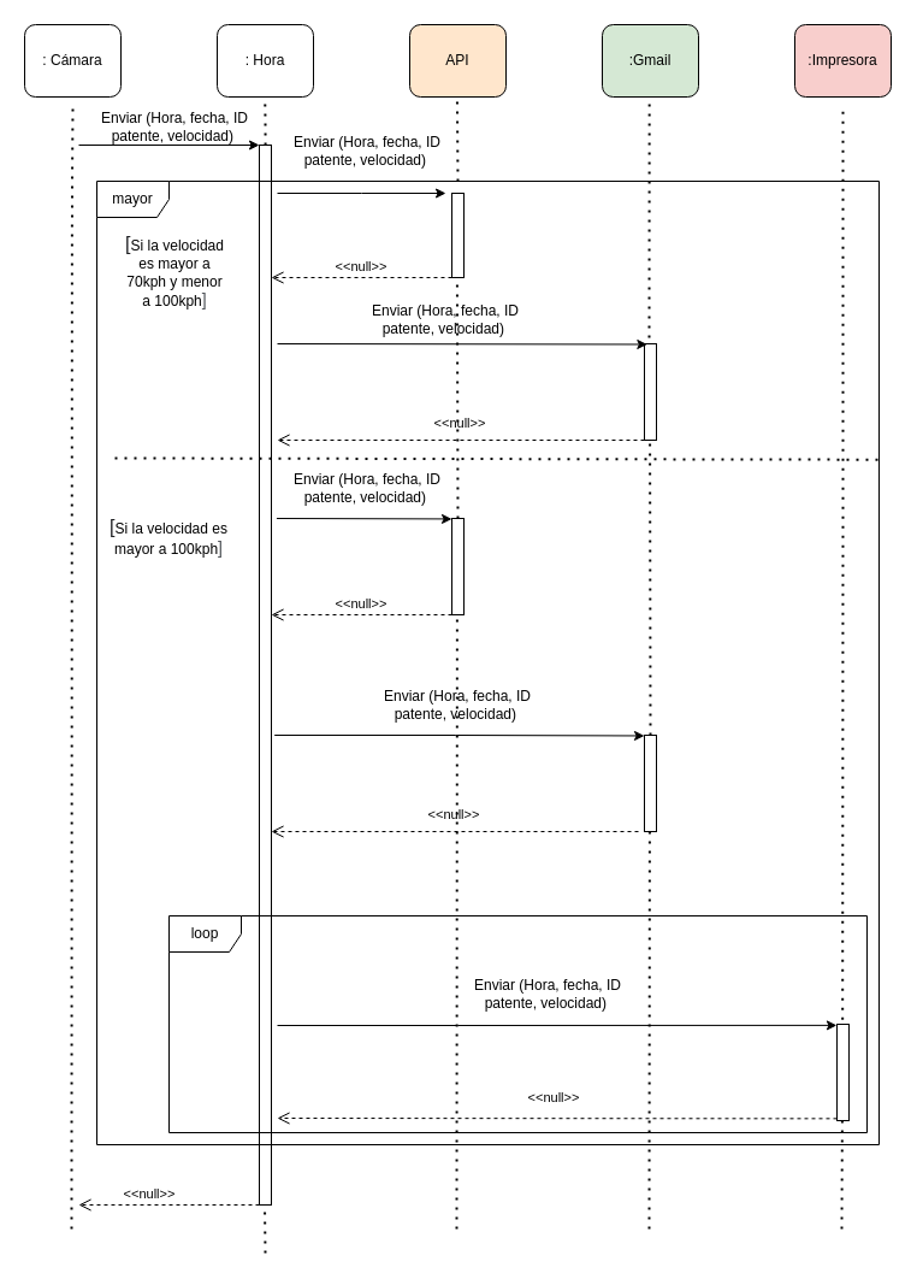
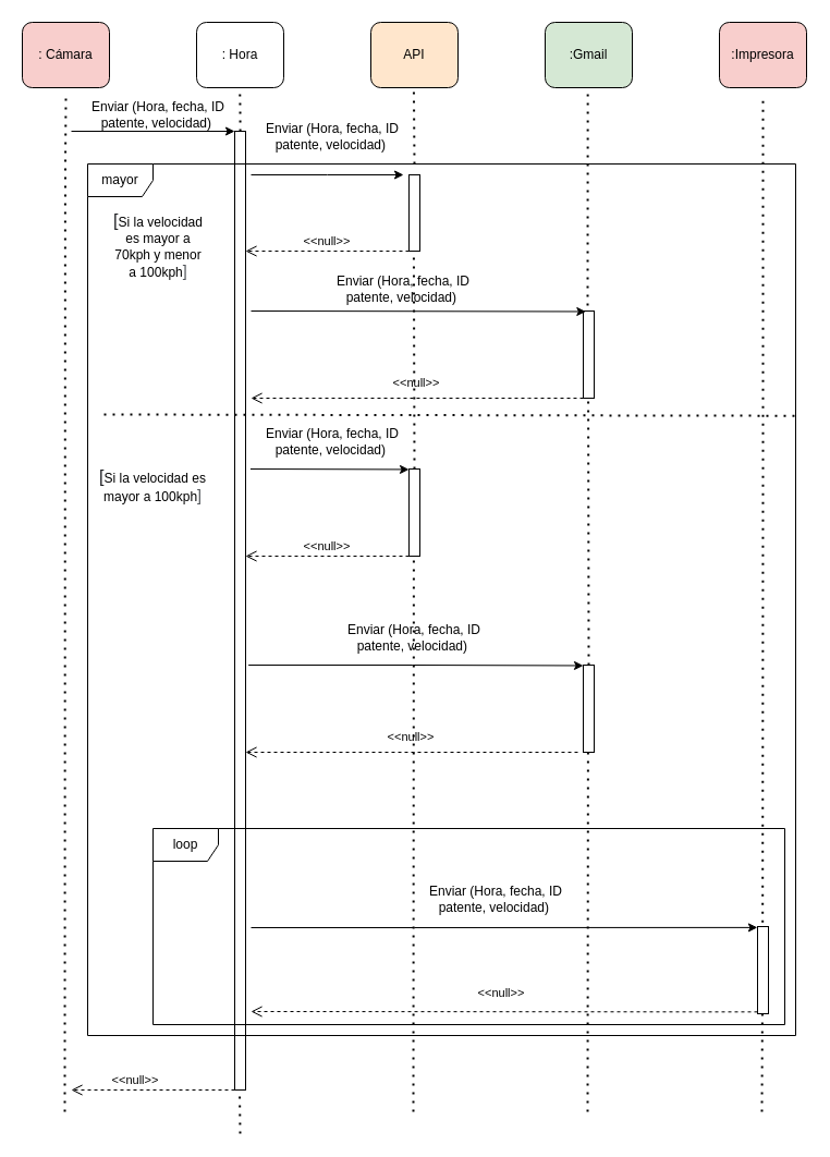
  <mxCell id="0" />
  <mxCell id="1" parent="0" />
- <mxCell id="2" value=": Cámara" style="rounded=1;whiteSpace=wrap;html=1;" parent="1" vertex="1"><mxGeometry x="20" y="20" width="80" height="60" as="geometry" /></mxCell>
+ <mxCell id="2" value=": Cámara" style="rounded=1;whiteSpace=wrap;html=1;fillColor=#f8cecc;" parent="1" vertex="1"><mxGeometry x="20" y="20" width="80" height="60" as="geometry" /></mxCell>
  <mxCell id="3" value=": Hora" style="rounded=1;whiteSpace=wrap;html=1;" parent="1" vertex="1"><mxGeometry x="180" y="20" width="80" height="60" as="geometry" /></mxCell>
  <mxCell id="4" value="API" style="rounded=1;whiteSpace=wrap;html=1;fillColor=#ffe6cc;" parent="1" vertex="1"><mxGeometry x="340" y="20" width="80" height="60" as="geometry" /></mxCell>
  <mxCell id="5" value=":Impresora" style="rounded=1;whiteSpace=wrap;html=1;fillColor=#f8cecc;" parent="1" vertex="1"><mxGeometry x="660" y="20" width="80" height="60" as="geometry" /></mxCell>
  <mxCell id="6" value=":Gmail" style="rounded=1;whiteSpace=wrap;html=1;fillColor=#d5e8d4;" parent="1" vertex="1"><mxGeometry x="500" y="20" width="80" height="60" as="geometry" /></mxCell>
  <mxCell id="7" value="" style="rounded=0;whiteSpace=wrap;html=1;" parent="1" vertex="1"><mxGeometry x="215" y="120" width="10" height="880" as="geometry" /></mxCell>
  <mxCell id="8" value="" style="endArrow=none;dashed=1;html=1;dashPattern=1 3;strokeWidth=2;rounded=0;" parent="1" edge="1"><mxGeometry width="50" height="50" relative="1" as="geometry"><mxPoint x="220.09" y="120" as="sourcePoint" /><mxPoint x="219.69" y="80" as="targetPoint" /><Array as="points"><mxPoint x="220" y="100" /></Array></mxGeometry></mxCell>
  <mxCell id="9" value="" style="endArrow=classic;html=1;rounded=0;entryX=0;entryY=0;entryDx=0;entryDy=0;" parent="1" target="7" edge="1"><mxGeometry width="50" height="50" relative="1" as="geometry"><mxPoint x="65" y="120" as="sourcePoint" /><mxPoint x="135" y="120" as="targetPoint" /></mxGeometry></mxCell>
  <mxCell id="10" value="Enviar (Hora, fecha, ID patente, velocidad)&amp;nbsp;" style="text;html=1;strokeColor=none;fillColor=none;align=center;verticalAlign=middle;whiteSpace=wrap;rounded=0;" parent="1" vertex="1"><mxGeometry x="75" y="90" width="140" height="30" as="geometry" /></mxCell>
  <mxCell id="11" value="" style="html=1;points=[];perimeter=orthogonalPerimeter;" parent="1" vertex="1"><mxGeometry x="375" y="160" width="10" height="70" as="geometry" /></mxCell>
  <mxCell id="12" value="Enviar (Hora, fecha, ID patente, velocidad)&amp;nbsp;" style="text;html=1;strokeColor=none;fillColor=none;align=center;verticalAlign=middle;whiteSpace=wrap;rounded=0;" parent="1" vertex="1"><mxGeometry x="235" y="110" width="140" height="30" as="geometry" /></mxCell>
  <mxCell id="13" value="" style="endArrow=classic;html=1;rounded=0;" parent="1" edge="1"><mxGeometry width="50" height="50" relative="1" as="geometry"><mxPoint x="230" y="160" as="sourcePoint" /><mxPoint x="370" y="160" as="targetPoint" /><Array as="points"><mxPoint x="300" y="160" /></Array></mxGeometry></mxCell>
  <mxCell id="14" value="&lt;span style=&quot;color: rgb(32, 33, 36); font-family: arial, sans-serif; font-size: 16px; text-align: left; background-color: rgb(255, 255, 255);&quot;&gt;[&lt;/span&gt;Si la velocidad es mayor a 70kph y menor a 100kph&lt;span style=&quot;color: rgb(77, 81, 86); font-family: arial, sans-serif; font-size: 14px; text-align: left; background-color: rgb(255, 255, 255);&quot;&gt;]&lt;/span&gt;" style="text;html=1;strokeColor=none;fillColor=none;align=center;verticalAlign=middle;whiteSpace=wrap;rounded=0;" parent="1" vertex="1"><mxGeometry x="100" y="210" width="90" height="30" as="geometry" /></mxCell>
  <mxCell id="15" value="&lt;&lt;null&gt;&gt;" style="verticalAlign=bottom;endArrow=open;dashed=1;endSize=8;exitX=0;exitY=0.95;shadow=0;strokeWidth=1;" parent="1" edge="1"><mxGeometry relative="1" as="geometry"><mxPoint x="225" y="230" as="targetPoint" /><mxPoint x="375" y="230" as="sourcePoint" /></mxGeometry></mxCell>
  <mxCell id="16" value="" style="html=1;points=[];perimeter=orthogonalPerimeter;" parent="1" vertex="1"><mxGeometry x="535" y="285" width="10" height="80" as="geometry" /></mxCell>
  <mxCell id="17" value="" style="endArrow=classic;html=1;rounded=0;entryX=0.233;entryY=0.006;entryDx=0;entryDy=0;entryPerimeter=0;" parent="1" target="16" edge="1"><mxGeometry width="50" height="50" relative="1" as="geometry"><mxPoint x="230" y="285" as="sourcePoint" /><mxPoint x="530" y="270" as="targetPoint" /></mxGeometry></mxCell>
  <mxCell id="18" value="Enviar (Hora, fecha, ID patente, velocidad)&amp;nbsp;" style="text;html=1;strokeColor=none;fillColor=none;align=center;verticalAlign=middle;whiteSpace=wrap;rounded=0;" parent="1" vertex="1"><mxGeometry x="300" y="250" width="140" height="30" as="geometry" /></mxCell>
  <mxCell id="19" value="&lt;&lt;null&gt;&gt;" style="verticalAlign=bottom;endArrow=open;dashed=1;endSize=8;shadow=0;strokeWidth=1;" parent="1" edge="1"><mxGeometry y="-5" relative="1" as="geometry"><mxPoint x="230" y="365" as="targetPoint" /><mxPoint x="535" y="365" as="sourcePoint" /><Array as="points"><mxPoint x="475" y="365" /></Array><mxPoint as="offset" /></mxGeometry></mxCell>
  <mxCell id="20" value="&lt;span style=&quot;color: rgb(32, 33, 36); font-family: arial, sans-serif; font-size: 16px; text-align: left; background-color: rgb(255, 255, 255);&quot;&gt;[&lt;/span&gt;Si la velocidad es mayor a 100kph&lt;span style=&quot;color: rgb(77, 81, 86); font-family: arial, sans-serif; font-size: 14px; text-align: left; background-color: rgb(255, 255, 255);&quot;&gt;]&lt;/span&gt;" style="text;html=1;strokeColor=none;fillColor=none;align=center;verticalAlign=middle;whiteSpace=wrap;rounded=0;" parent="1" vertex="1"><mxGeometry x="90" y="430" width="100" height="30" as="geometry" /></mxCell>
  <mxCell id="21" value="&lt;span style=&quot;color: rgba(0, 0, 0, 0); font-family: monospace; font-size: 0px; text-align: start;&quot;&gt;%3CmxGraphModel%3E%3Croot%3E%3CmxCell%20id%3D%220%22%2F%3E%3CmxCell%20id%3D%221%22%20parent%3D%220%22%2F%3E%3CmxCell%20id%3D%222%22%20value%3D%22%22%20style%3D%22html%3D1%3Bpoints%3D%5B%5D%3Bperimeter%3DorthogonalPerimeter%3B%22%20vertex%3D%221%22%20parent%3D%221%22%3E%3CmxGeometry%20x%3D%22395%22%20y%3D%22210%22%20width%3D%2210%22%20height%3D%2280%22%20as%3D%22geometry%22%2F%3E%3C%2FmxCell%3E%3C%2Froot%3E%3C%2FmxGraphModel%3E&lt;/span&gt;&lt;span style=&quot;color: rgba(0, 0, 0, 0); font-family: monospace; font-size: 0px; text-align: start;&quot;&gt;%3CmxGraphModel%3E%3Croot%3E%3CmxCell%20id%3D%220%22%2F%3E%3CmxCell%20id%3D%221%22%20parent%3D%220%22%2F%3E%3CmxCell%20id%3D%222%22%20value%3D%22%22%20style%3D%22html%3D1%3Bpoints%3D%5B%5D%3Bperimeter%3DorthogonalPerimeter%3B%22%20vertex%3D%221%22%20parent%3D%221%22%3E%3CmxGeometry%20x%3D%22395%22%20y%3D%22210%22%20width%3D%2210%22%20height%3D%2280%22%20as%3D%22geometry%22%2F%3E%3C%2FmxCell%3E%3C%2Froot%3E%3C%2FmxGraphModel%3E&lt;/span&gt;" style="text;html=1;align=center;verticalAlign=middle;resizable=0;points=[];autosize=1;strokeColor=none;fillColor=none;" parent="1" vertex="1"><mxGeometry x="370" y="465" width="20" height="30" as="geometry" /></mxCell>
  <mxCell id="22" value="" style="html=1;points=[];perimeter=orthogonalPerimeter;" parent="1" vertex="1"><mxGeometry x="375" y="430" width="10" height="80" as="geometry" /></mxCell>
  <mxCell id="23" value="" style="endArrow=classic;html=1;rounded=0;entryX=0.056;entryY=0.018;entryDx=0;entryDy=0;entryPerimeter=0;" parent="1" edge="1"><mxGeometry width="50" height="50" relative="1" as="geometry"><mxPoint x="229.44" y="430" as="sourcePoint" /><mxPoint x="375" y="430.44" as="targetPoint" /></mxGeometry></mxCell>
  <mxCell id="24" value="Enviar (Hora, fecha, ID patente, velocidad)&amp;nbsp;" style="text;html=1;strokeColor=none;fillColor=none;align=center;verticalAlign=middle;whiteSpace=wrap;rounded=0;" parent="1" vertex="1"><mxGeometry x="235" y="390" width="140" height="30" as="geometry" /></mxCell>
  <mxCell id="25" value="&lt;&lt;null&gt;&gt;" style="verticalAlign=bottom;endArrow=open;dashed=1;endSize=8;exitX=0;exitY=0.95;shadow=0;strokeWidth=1;" parent="1" edge="1"><mxGeometry relative="1" as="geometry"><mxPoint x="225" y="510" as="targetPoint" /><mxPoint x="375" y="510" as="sourcePoint" /></mxGeometry></mxCell>
  <mxCell id="26" value="" style="html=1;points=[];perimeter=orthogonalPerimeter;" parent="1" vertex="1"><mxGeometry x="535" y="610" width="10" height="80" as="geometry" /></mxCell>
  <mxCell id="27" value="Enviar (Hora, fecha, ID patente, velocidad)&amp;nbsp;" style="text;html=1;strokeColor=none;fillColor=none;align=center;verticalAlign=middle;whiteSpace=wrap;rounded=0;" parent="1" vertex="1"><mxGeometry x="310" y="570" width="140" height="30" as="geometry" /></mxCell>
  <mxCell id="28" value="" style="endArrow=classic;html=1;rounded=0;entryX=0.233;entryY=0.006;entryDx=0;entryDy=0;entryPerimeter=0;" parent="1" edge="1"><mxGeometry width="50" height="50" relative="1" as="geometry"><mxPoint x="227.67" y="610" as="sourcePoint" /><mxPoint x="535" y="610.48" as="targetPoint" /><Array as="points"><mxPoint x="377.67" y="610" /></Array></mxGeometry></mxCell>
  <mxCell id="29" value="&lt;&lt;null&gt;&gt;" style="verticalAlign=bottom;endArrow=open;dashed=1;endSize=8;shadow=0;strokeWidth=1;" parent="1" edge="1"><mxGeometry y="-5" relative="1" as="geometry"><mxPoint x="225" y="690" as="targetPoint" /><mxPoint x="530" y="690" as="sourcePoint" /><Array as="points"><mxPoint x="470" y="690" /></Array><mxPoint as="offset" /></mxGeometry></mxCell>
  <mxCell id="30" value="Enviar (Hora, fecha, ID patente, velocidad)&amp;nbsp;" style="text;html=1;strokeColor=none;fillColor=none;align=center;verticalAlign=middle;whiteSpace=wrap;rounded=0;" parent="1" vertex="1"><mxGeometry x="385" y="810" width="140" height="30" as="geometry" /></mxCell>
  <mxCell id="31" value="" style="endArrow=classic;html=1;rounded=0;entryX=-0.013;entryY=0.011;entryDx=0;entryDy=0;entryPerimeter=0;" parent="1" target="32" edge="1"><mxGeometry width="50" height="50" relative="1" as="geometry"><mxPoint x="230" y="851" as="sourcePoint" /><mxPoint x="690" y="780" as="targetPoint" /><Array as="points"><mxPoint x="380" y="851" /></Array></mxGeometry></mxCell>
  <mxCell id="32" value="" style="html=1;points=[];perimeter=orthogonalPerimeter;" parent="1" vertex="1"><mxGeometry x="695" y="850" width="10" height="80" as="geometry" /></mxCell>
  <mxCell id="33" value="&lt;&lt;null&gt;&gt;" style="verticalAlign=bottom;endArrow=open;dashed=1;endSize=8;shadow=0;strokeWidth=1;" parent="1" edge="1"><mxGeometry x="0.011" y="-8" relative="1" as="geometry"><mxPoint x="230" y="928" as="targetPoint" /><mxPoint x="695" y="928.33" as="sourcePoint" /><Array as="points"><mxPoint x="635" y="928.33" /></Array><mxPoint as="offset" /></mxGeometry></mxCell>
  <mxCell id="34" value="" style="endArrow=none;dashed=1;html=1;dashPattern=1 3;strokeWidth=2;rounded=0;exitX=0.467;exitY=-0.048;exitDx=0;exitDy=0;exitPerimeter=0;" parent="1" source="32" edge="1"><mxGeometry width="50" height="50" relative="1" as="geometry"><mxPoint x="570" y="430" as="sourcePoint" /><mxPoint x="700" y="90" as="targetPoint" /><Array as="points"><mxPoint x="700" y="430" /></Array></mxGeometry></mxCell>
  <mxCell id="35" value="" style="endArrow=none;dashed=1;html=1;dashPattern=1 3;strokeWidth=2;rounded=0;" parent="1" edge="1"><mxGeometry width="50" height="50" relative="1" as="geometry"><mxPoint x="539" y="280" as="sourcePoint" /><mxPoint x="539.17" y="80" as="targetPoint" /></mxGeometry></mxCell>
  <mxCell id="36" value="" style="endArrow=none;dashed=1;html=1;dashPattern=1 3;strokeWidth=2;rounded=0;" parent="1" edge="1"><mxGeometry width="50" height="50" relative="1" as="geometry"><mxPoint x="540" y="610" as="sourcePoint" /><mxPoint x="539.58" y="365" as="targetPoint" /></mxGeometry></mxCell>
  <mxCell id="37" value="" style="endArrow=none;dashed=1;html=1;dashPattern=1 3;strokeWidth=2;rounded=0;" parent="1" edge="1"><mxGeometry width="50" height="50" relative="1" as="geometry"><mxPoint x="539" y="1020" as="sourcePoint" /><mxPoint x="539.41" y="690" as="targetPoint" /></mxGeometry></mxCell>
  <mxCell id="38" value="" style="endArrow=none;dashed=1;html=1;dashPattern=1 3;strokeWidth=2;rounded=0;" parent="1" edge="1"><mxGeometry width="50" height="50" relative="1" as="geometry"><mxPoint x="380" y="150" as="sourcePoint" /><mxPoint x="379.41" y="80" as="targetPoint" /></mxGeometry></mxCell>
  <mxCell id="39" value="" style="endArrow=none;dashed=1;html=1;dashPattern=1 3;strokeWidth=2;rounded=0;" parent="1" edge="1"><mxGeometry width="50" height="50" relative="1" as="geometry"><mxPoint x="380" y="430" as="sourcePoint" /><mxPoint x="379.41" y="230" as="targetPoint" /></mxGeometry></mxCell>
  <mxCell id="40" value="" style="endArrow=none;dashed=1;html=1;dashPattern=1 3;strokeWidth=2;rounded=0;" parent="1" edge="1"><mxGeometry width="50" height="50" relative="1" as="geometry"><mxPoint x="379" y="1020" as="sourcePoint" /><mxPoint x="379.41" y="510" as="targetPoint" /></mxGeometry></mxCell>
  <mxCell id="41" value="" style="endArrow=none;dashed=1;html=1;dashPattern=1 3;strokeWidth=2;rounded=0;" parent="1" edge="1"><mxGeometry width="50" height="50" relative="1" as="geometry"><mxPoint x="699" y="1020" as="sourcePoint" /><mxPoint x="699.41" y="930" as="targetPoint" /></mxGeometry></mxCell>
  <mxCell id="42" value="" style="endArrow=none;dashed=1;html=1;dashPattern=1 3;strokeWidth=2;rounded=0;" parent="1" edge="1"><mxGeometry width="50" height="50" relative="1" as="geometry"><mxPoint x="59" y="1020" as="sourcePoint" /><mxPoint x="59.41" y="180" as="targetPoint" /></mxGeometry></mxCell>
  <mxCell id="43" value="" style="endArrow=none;dashed=1;html=1;dashPattern=1 3;strokeWidth=2;rounded=0;" parent="1" edge="1"><mxGeometry width="50" height="50" relative="1" as="geometry"><mxPoint x="90" y="380" as="sourcePoint" /><mxPoint x="90" y="380" as="targetPoint" /></mxGeometry></mxCell>
  <mxCell id="44" value="" style="endArrow=none;dashed=1;html=1;dashPattern=1 3;strokeWidth=2;rounded=0;" parent="1" edge="1"><mxGeometry width="50" height="50" relative="1" as="geometry"><mxPoint x="730" y="410" as="sourcePoint" /><mxPoint x="730" y="410" as="targetPoint" /></mxGeometry></mxCell>
  <mxCell id="45" value="" style="endArrow=none;dashed=1;html=1;dashPattern=1 3;strokeWidth=2;rounded=0;entryX=1.001;entryY=0.289;entryDx=0;entryDy=0;entryPerimeter=0;" parent="1" edge="1"><mxGeometry width="50" height="50" relative="1" as="geometry"><mxPoint x="95" y="380" as="sourcePoint" /><mxPoint x="730.64" y="381.2" as="targetPoint" /></mxGeometry></mxCell>
  <mxCell id="46" value="loop" style="shape=umlFrame;whiteSpace=wrap;html=1;" parent="1" vertex="1"><mxGeometry x="140" y="760" width="580" height="180" as="geometry" /></mxCell>
  <mxCell id="47" value="" style="endArrow=none;dashed=1;html=1;dashPattern=1 3;strokeWidth=2;rounded=0;" parent="1" edge="1"><mxGeometry width="50" height="50" relative="1" as="geometry"><mxPoint x="59.5" y="180" as="sourcePoint" /><mxPoint x="60" y="90" as="targetPoint" /><Array as="points"><mxPoint x="59.5" y="150" /></Array></mxGeometry></mxCell>
  <mxCell id="48" value="&lt;&lt;null&gt;&gt;" style="verticalAlign=bottom;endArrow=open;dashed=1;endSize=8;shadow=0;strokeWidth=1;" edge="1" parent="1"><mxGeometry x="0.213" relative="1" as="geometry"><mxPoint x="65" y="1000" as="targetPoint" /><mxPoint x="215" y="1000" as="sourcePoint" /><Array as="points" /><mxPoint as="offset" /></mxGeometry></mxCell>
  <mxCell id="49" value="" style="endArrow=none;dashed=1;html=1;dashPattern=1 3;strokeWidth=2;rounded=0;" edge="1" parent="1"><mxGeometry width="50" height="50" relative="1" as="geometry"><mxPoint x="220" y="1040" as="sourcePoint" /><mxPoint x="219.5" y="1000" as="targetPoint" /><Array as="points"><mxPoint x="219.5" y="1040" /></Array></mxGeometry></mxCell>
  <mxCell id="50" value="mayor" style="shape=umlFrame;whiteSpace=wrap;html=1;" vertex="1" parent="1"><mxGeometry x="80" y="150" width="650" height="800" as="geometry" /></mxCell>
